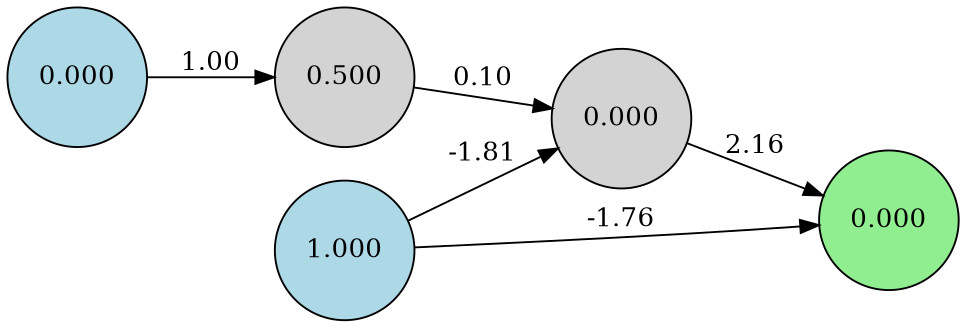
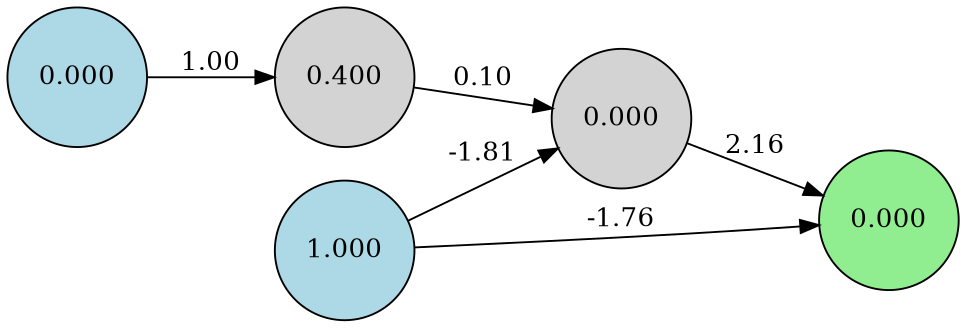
  digraph {
    rankdir=LR
    node [fillcolor=lightblue shape=circle style=filled]
    n1 [label=0.000]
-   n2 [fillcolor=lightgray label=0.500]
+   n2 [fillcolor=lightgray label=0.400]
    n3 [label=1.000]
    n4 [fillcolor=lightgreen label=0.000]
    n5 [fillcolor=lightgray label=0.000]
    n1 -> n2 [label=1.00]
    n2 -> n5 [label=0.10]
    n3 -> n4 [label=-1.76]
    n3 -> n5 [label=-1.81]
    n5 -> n4 [label=2.16]
  }
